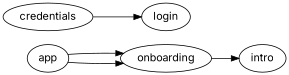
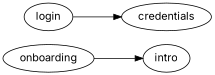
  digraph {
    fontname=Inter
    package="ru.kode.way.nav08"
    rankdir=LR
    node [fontname=Inter type=flow]
    edge [fontname=Inter]
-   app
    onboarding [resultType="kotlin.Int"]
    intro [type=""]
    login
    credentials [type=""]
-   app -> onboarding
-   app -> onboarding
    onboarding -> intro
-   credentials -> login
+   login -> credentials
  }
